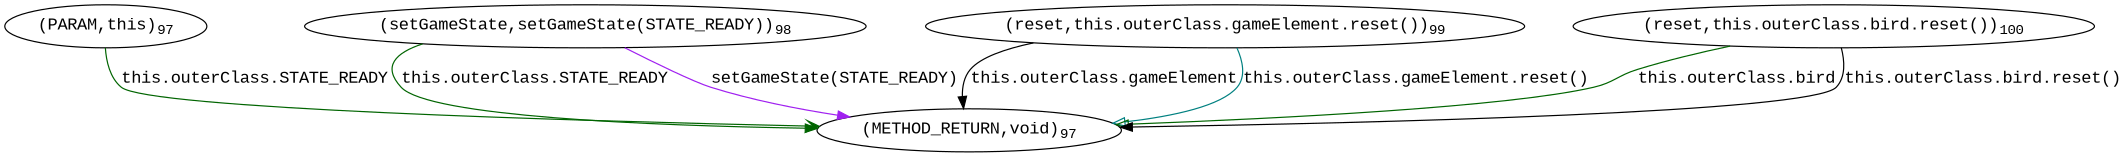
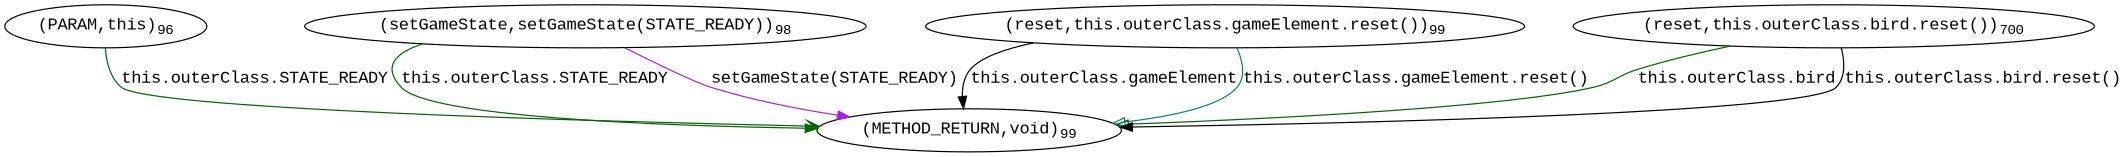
  digraph {
    fontname="Liberation Mono"
    node [fontname="Liberation Mono"]
    edge [arrowhead=normal color=darkgreen fontname="Liberation Mono"]
-   n1 [label=<(PARAM,this)<SUB>97</SUB>>]
-   n2 [label=<(METHOD_RETURN,void)<SUB>97</SUB>>]
+   n1 [label=<(PARAM,this)<SUB>96</SUB>>]
+   n2 [label=<(METHOD_RETURN,void)<SUB>99</SUB>>]
    n3 [label=<(setGameState,setGameState(STATE_READY))<SUB>98</SUB>>]
    n4 [label=<(reset,this.outerClass.gameElement.reset())<SUB>99</SUB>>]
-   n5 [label=<(reset,this.outerClass.bird.reset())<SUB>100</SUB>>]
+   n5 [label=<(reset,this.outerClass.bird.reset())<SUB>700</SUB>>]
    n1 -> n2 [arrowhead=vee label="this.outerClass.STATE_READY"]
    n3 -> n2 [label="this.outerClass.STATE_READY"]
    n3 -> n2 [color=purple label="setGameState(STATE_READY)"]
    n4 -> n2 [color=black label="this.outerClass.gameElement"]
    n4 -> n2 [arrowhead=onormal color=teal label="this.outerClass.gameElement.reset()"]
    n5 -> n2 [arrowhead=onormal label="this.outerClass.bird"]
    n5 -> n2 [color=black label="this.outerClass.bird.reset()"]
  }
